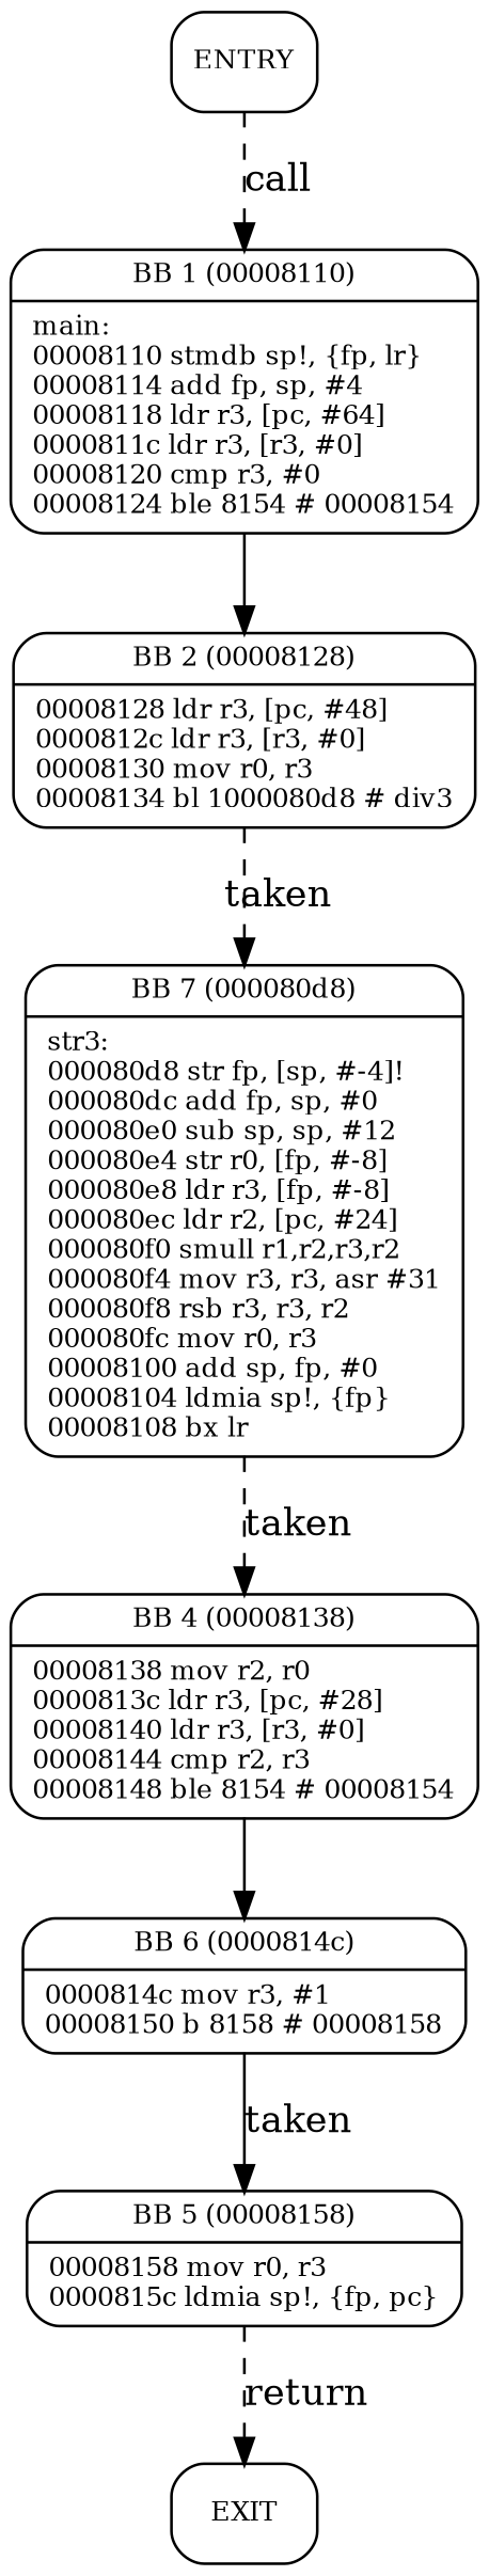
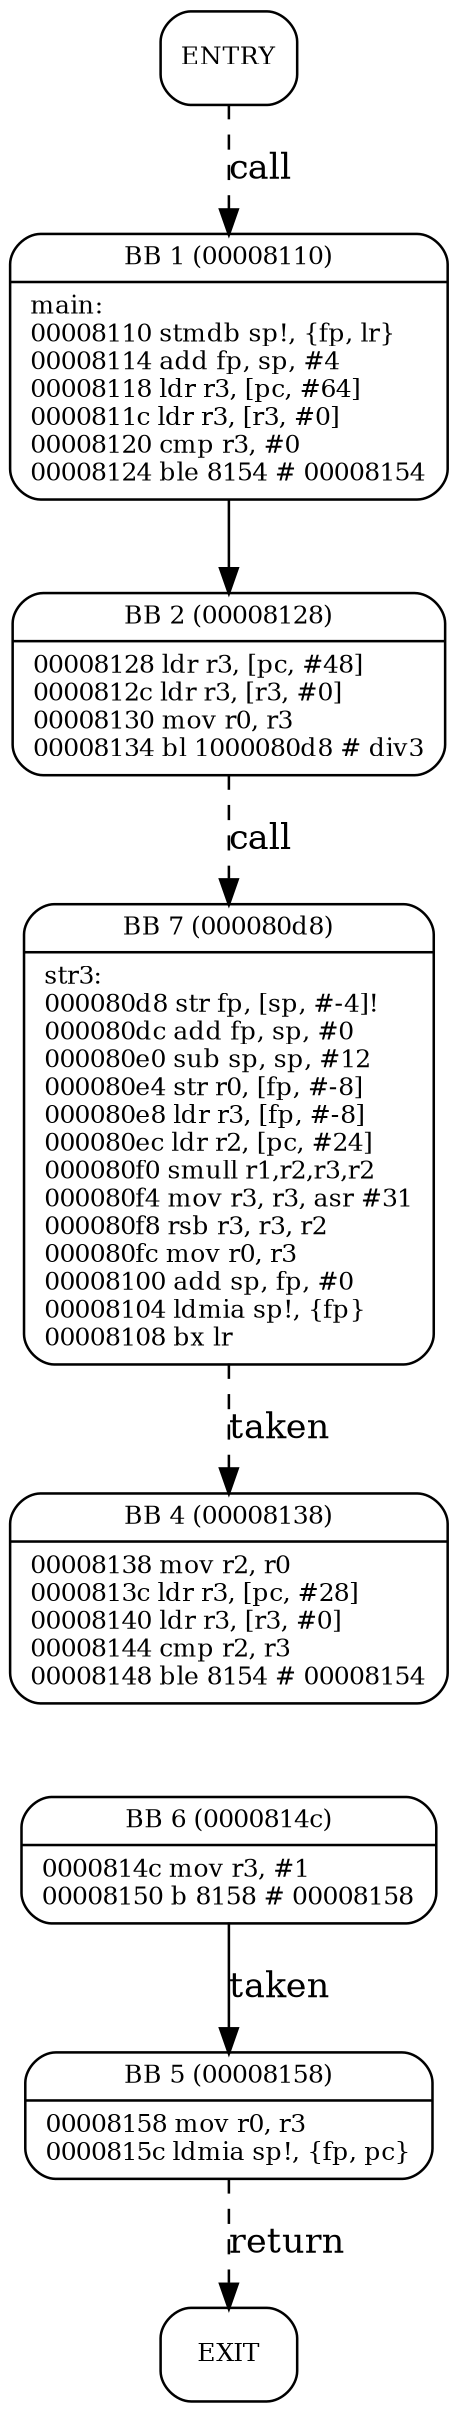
  digraph {
    node [fontsize=10 labeljust=l shape=Mrecord]
    edge [style=dashed weight=2]
    n1 [label=ENTRY]
    n2 [label="{BB 1 (00008110) | main:\l00008110    stmdb sp!, \{fp, lr\}\l00008114    add fp, sp, #4\l00008118    ldr r3, [pc, #64]\l0000811c    ldr r3, [r3, #0]\l00008120    cmp r3, #0\l00008124    ble 8154    # 00008154\l }"]
    n3 [label="{BB 2 (00008128) | 00008128    ldr r3, [pc, #48]\l0000812c    ldr r3, [r3, #0]\l00008130    mov r0, r3\l00008134    bl 1000080d8    # div3\l }"]
    n4 [label="{BB 7 (000080d8) | str3:\l000080d8    str fp, [sp, #-4]!\l000080dc    add fp, sp, #0\l000080e0    sub sp, sp, #12\l000080e4    str r0, [fp, #-8]\l000080e8    ldr r3, [fp, #-8]\l000080ec    ldr r2, [pc, #24]\l000080f0    smull r1,r2,r3,r2\l000080f4    mov r3, r3, asr #31\l000080f8    rsb r3, r3, r2\l000080fc    mov r0, r3\l00008100    add sp, fp, #0\l00008104    ldmia sp!, \{fp\}\l00008108    bx lr\l }"]
    n5 [label="{BB 4 (00008138) | 00008138    mov r2, r0\l0000813c    ldr r3, [pc, #28]\l00008140    ldr r3, [r3, #0]\l00008144    cmp r2, r3\l00008148    ble 8154    # 00008154\l }"]
    n6 [label="{BB 5 (00008158) | 00008158    mov r0, r3\l0000815c    ldmia sp!, \{fp, pc\}\l }"]
    n7 [label=EXIT]
    n8 [label="{BB 6 (0000814c) | 0000814c    mov r3, #1\l00008150    b 8158    # 00008158\l }"]
    n1 -> n2 [label=call]
    n2 -> n3 [weight=4 style=""]
-   n3 -> n4 [label=taken]
+   n3 -> n4 [label=call]
    n4 -> n5 [label=taken]
-   n5 -> n8 [weight=4 style=""]
    n6 -> n7 [label=return]
    n8 -> n6 [label=taken weight=3 style=""]
  }
